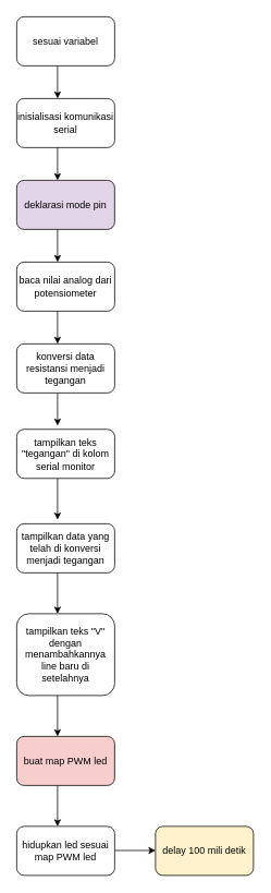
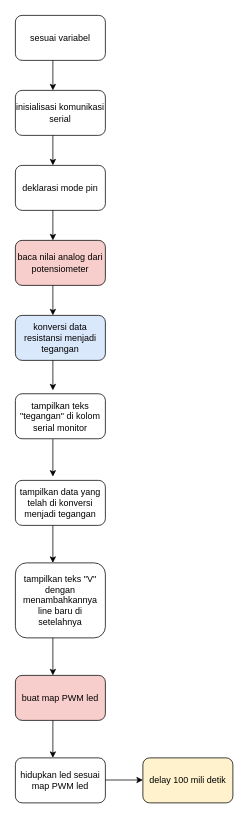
  <mxCell id="0" />
  <mxCell id="1" parent="0" />
  <mxCell id="2" value="sesuai variabel" style="rounded=1;whiteSpace=wrap;html=1;" vertex="1" parent="1"><mxGeometry x="20" y="20" width="120" height="60" as="geometry" /></mxCell>
  <mxCell id="3" value="" style="endArrow=classic;html=1;rounded=0;" edge="1" parent="1"><mxGeometry width="50" height="50" relative="1" as="geometry"><mxPoint x="70" y="80" as="sourcePoint" /><mxPoint x="70" y="120" as="targetPoint" /></mxGeometry></mxCell>
  <mxCell id="4" value="inisialisasi komunikasi serial" style="rounded=1;whiteSpace=wrap;html=1;" vertex="1" parent="1"><mxGeometry x="20" y="120" width="120" height="60" as="geometry" /></mxCell>
  <mxCell id="5" value="" style="endArrow=classic;html=1;rounded=0;" edge="1" parent="1"><mxGeometry width="50" height="50" relative="1" as="geometry"><mxPoint x="70" y="180" as="sourcePoint" /><mxPoint x="70" y="220" as="targetPoint" /></mxGeometry></mxCell>
- <mxCell id="6" value="deklarasi mode pin" style="rounded=1;whiteSpace=wrap;html=1;fillColor=#e1d5e7;" vertex="1" parent="1"><mxGeometry x="20" y="220" width="120" height="60" as="geometry" /></mxCell>
+ <mxCell id="6" value="deklarasi mode pin" style="rounded=1;whiteSpace=wrap;html=1;" vertex="1" parent="1"><mxGeometry x="20" y="220" width="120" height="60" as="geometry" /></mxCell>
  <mxCell id="7" value="" style="endArrow=classic;html=1;rounded=0;" edge="1" parent="1"><mxGeometry width="50" height="50" relative="1" as="geometry"><mxPoint x="70" y="280" as="sourcePoint" /><mxPoint x="70" y="320" as="targetPoint" /><Array as="points"><mxPoint x="70" y="290" /></Array></mxGeometry></mxCell>
- <mxCell id="8" value="baca nilai analog dari potensiometer" style="rounded=1;whiteSpace=wrap;html=1;" vertex="1" parent="1"><mxGeometry x="20" y="320" width="120" height="60" as="geometry" /></mxCell>
+ <mxCell id="8" value="baca nilai analog dari potensiometer" style="rounded=1;whiteSpace=wrap;html=1;fillColor=#f8cecc;" vertex="1" parent="1"><mxGeometry x="20" y="320" width="120" height="60" as="geometry" /></mxCell>
  <mxCell id="9" value="" style="endArrow=classic;html=1;rounded=0;" edge="1" parent="1"><mxGeometry width="50" height="50" relative="1" as="geometry"><mxPoint x="70" y="380" as="sourcePoint" /><mxPoint x="70" y="420" as="targetPoint" /><Array as="points"><mxPoint x="70" y="390" /></Array></mxGeometry></mxCell>
- <mxCell id="10" value="konversi data resistansi menjadi tegangan" style="rounded=1;whiteSpace=wrap;html=1;" vertex="1" parent="1"><mxGeometry x="20" y="420" width="120" height="60" as="geometry" /></mxCell>
+ <mxCell id="10" value="konversi data resistansi menjadi tegangan" style="rounded=1;whiteSpace=wrap;html=1;fillColor=#dae8fc;" vertex="1" parent="1"><mxGeometry x="20" y="420" width="120" height="60" as="geometry" /></mxCell>
  <mxCell id="11" value="" style="endArrow=classic;html=1;rounded=0;" edge="1" parent="1"><mxGeometry width="50" height="50" relative="1" as="geometry"><mxPoint x="70" y="480" as="sourcePoint" /><mxPoint x="70" y="520" as="targetPoint" /><Array as="points"><mxPoint x="70" y="490" /></Array></mxGeometry></mxCell>
  <mxCell id="12" value="delay 100 mili detik" style="rounded=1;whiteSpace=wrap;html=1;fillColor=#fff2cc;" vertex="1" parent="1"><mxGeometry x="190" y="1010" width="120" height="60" as="geometry" /></mxCell>
  <mxCell id="13" value="tampilkan teks &quot;tegangan&quot; di kolom serial monitor" style="rounded=1;whiteSpace=wrap;html=1;" vertex="1" parent="1"><mxGeometry x="20" y="524.5" width="120" height="60" as="geometry" /></mxCell>
  <mxCell id="14" value="" style="endArrow=classic;html=1;rounded=0;" edge="1" parent="1"><mxGeometry width="50" height="50" relative="1" as="geometry"><mxPoint x="70" y="585" as="sourcePoint" /><mxPoint x="70" y="635" as="targetPoint" /></mxGeometry></mxCell>
  <mxCell id="15" value="tampilkan data yang telah di konversi menjadi tegangan" style="rounded=1;whiteSpace=wrap;html=1;" vertex="1" parent="1"><mxGeometry x="20" y="640" width="120" height="60" as="geometry" /></mxCell>
  <mxCell id="16" value="" style="endArrow=classic;html=1;rounded=0;" edge="1" parent="1"><mxGeometry width="50" height="50" relative="1" as="geometry"><mxPoint x="70" y="700" as="sourcePoint" /><mxPoint x="70" y="750" as="targetPoint" /></mxGeometry></mxCell>
  <mxCell id="17" value="tampilkan teks &quot;V&quot; dengan menambahkannya line baru di setelahnya" style="rounded=1;whiteSpace=wrap;html=1;" vertex="1" parent="1"><mxGeometry x="20" y="750" width="120" height="100" as="geometry" /></mxCell>
  <mxCell id="18" value="buat map PWM led" style="rounded=1;whiteSpace=wrap;html=1;fillColor=#f8cecc;" vertex="1" parent="1"><mxGeometry x="20" y="900" width="120" height="60" as="geometry" /></mxCell>
  <mxCell id="19" value="" style="endArrow=classic;html=1;rounded=0;" edge="1" parent="1"><mxGeometry width="50" height="50" relative="1" as="geometry"><mxPoint x="70" y="850" as="sourcePoint" /><mxPoint x="70" y="900" as="targetPoint" /></mxGeometry></mxCell>
  <mxCell id="20" value="" style="endArrow=classic;html=1;rounded=0;" edge="1" parent="1"><mxGeometry width="50" height="50" relative="1" as="geometry"><mxPoint x="70" y="960" as="sourcePoint" /><mxPoint x="70" y="1010" as="targetPoint" /></mxGeometry></mxCell>
  <mxCell id="21" value="hidupkan led sesuai map PWM led" style="rounded=1;whiteSpace=wrap;html=1;" vertex="1" parent="1"><mxGeometry x="20" y="1010" width="120" height="60" as="geometry" /></mxCell>
  <mxCell id="22" value="" style="endArrow=classic;html=1;rounded=0;" edge="1" parent="1"><mxGeometry width="50" height="50" relative="1" as="geometry"><mxPoint x="140" y="1039.5" as="sourcePoint" /><mxPoint x="190" y="1039.5" as="targetPoint" /></mxGeometry></mxCell>
